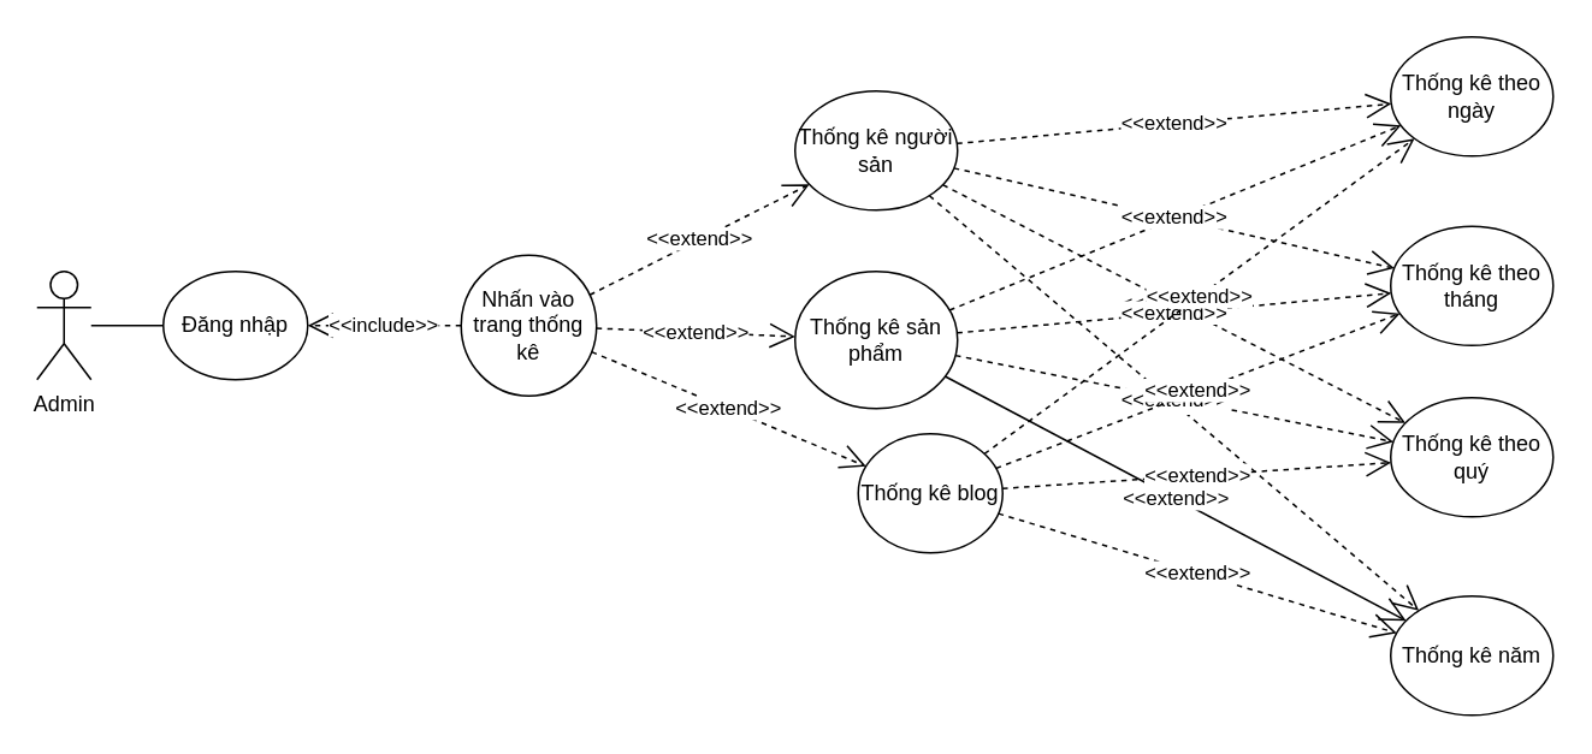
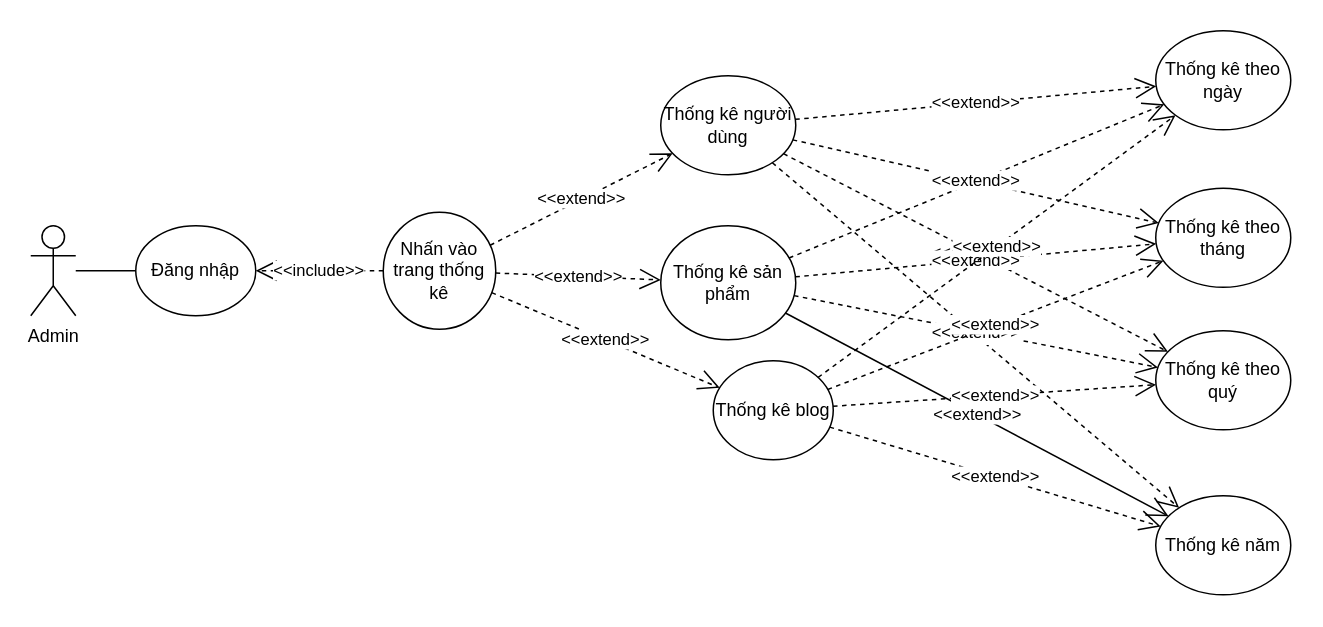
  <mxCell id="0" />
  <mxCell id="1" parent="0" />
  <mxCell id="2" value="Admin" style="shape=umlActor;verticalLabelPosition=bottom;verticalAlign=top;html=1;outlineConnect=0;" vertex="1" parent="1"><mxGeometry x="20" y="150" width="30" height="60" as="geometry" /></mxCell>
  <mxCell id="3" value="Nhấn vào trang thống kê" style="ellipse;whiteSpace=wrap;html=1;" vertex="1" parent="1"><mxGeometry x="255" y="141" width="75" height="78" as="geometry" /></mxCell>
  <mxCell id="4" value="" style="endArrow=none;html=1;rounded=0;" edge="1" parent="1" source="2" target="5"><mxGeometry width="50" height="50" relative="1" as="geometry"><mxPoint x="5" y="154" as="sourcePoint" /><mxPoint x="220" y="154" as="targetPoint" /></mxGeometry></mxCell>
  <mxCell id="5" value="Đăng nhập" style="ellipse;whiteSpace=wrap;html=1;" vertex="1" parent="1"><mxGeometry x="90" y="150" width="80" height="60" as="geometry" /></mxCell>
  <mxCell id="6" value="&amp;lt;&amp;lt;include&amp;gt;&amp;gt;" style="endArrow=open;endSize=12;dashed=1;html=1;rounded=0;strokeColor=default;align=center;verticalAlign=middle;fontFamily=Helvetica;fontSize=11;fontColor=default;labelBackgroundColor=default;edgeStyle=none;" edge="1" parent="1" source="3" target="5"><mxGeometry width="160" relative="1" as="geometry"><mxPoint x="125" y="105" as="sourcePoint" /><mxPoint x="35" y="145" as="targetPoint" /><mxPoint as="offset" /></mxGeometry></mxCell>
- <mxCell id="7" value="Thống kê người sản" style="ellipse;whiteSpace=wrap;html=1;" vertex="1" parent="1"><mxGeometry x="440" y="50" width="90" height="66" as="geometry" /></mxCell>
+ <mxCell id="7" value="Thống kê người dùng" style="ellipse;whiteSpace=wrap;html=1;" vertex="1" parent="1"><mxGeometry x="440" y="50" width="90" height="66" as="geometry" /></mxCell>
  <mxCell id="8" value="&amp;lt;&amp;lt;extend&amp;gt;&amp;gt;" style="endArrow=open;endSize=12;dashed=1;html=1;rounded=0;strokeColor=default;align=center;verticalAlign=middle;fontFamily=Helvetica;fontSize=11;fontColor=default;labelBackgroundColor=default;edgeStyle=none;" edge="1" parent="1" source="3" target="7"><mxGeometry width="160" relative="1" as="geometry"><mxPoint x="290" y="189" as="sourcePoint" /><mxPoint x="180" y="185" as="targetPoint" /><mxPoint as="offset" /></mxGeometry></mxCell>
  <mxCell id="9" value="Thống kê sản phẩm" style="ellipse;whiteSpace=wrap;html=1;" vertex="1" parent="1"><mxGeometry x="440" y="150" width="90" height="76" as="geometry" /></mxCell>
  <mxCell id="10" value="Thống kê blog" style="ellipse;whiteSpace=wrap;html=1;" vertex="1" parent="1"><mxGeometry x="475" y="240" width="80" height="66" as="geometry" /></mxCell>
  <mxCell id="11" value="&amp;lt;&amp;lt;extend&amp;gt;&amp;gt;" style="endArrow=open;endSize=12;dashed=1;html=1;rounded=0;strokeColor=default;align=center;verticalAlign=middle;fontFamily=Helvetica;fontSize=11;fontColor=default;labelBackgroundColor=default;edgeStyle=none;" edge="1" parent="1" source="3" target="9"><mxGeometry width="160" relative="1" as="geometry"><mxPoint x="363" y="175" as="sourcePoint" /><mxPoint x="455" y="147" as="targetPoint" /><mxPoint as="offset" /></mxGeometry></mxCell>
  <mxCell id="12" value="&amp;lt;&amp;lt;extend&amp;gt;&amp;gt;" style="endArrow=open;endSize=12;dashed=1;html=1;rounded=0;strokeColor=default;align=center;verticalAlign=middle;fontFamily=Helvetica;fontSize=11;fontColor=default;labelBackgroundColor=default;edgeStyle=none;" edge="1" parent="1" source="3" target="10"><mxGeometry width="160" relative="1" as="geometry"><mxPoint x="373" y="185" as="sourcePoint" /><mxPoint x="465" y="157" as="targetPoint" /><mxPoint as="offset" /></mxGeometry></mxCell>
  <mxCell id="13" value="Thống kê theo ngày" style="ellipse;whiteSpace=wrap;html=1;" vertex="1" parent="1"><mxGeometry x="770" y="20" width="90" height="66" as="geometry" /></mxCell>
  <mxCell id="14" value="Thống kê theo tháng" style="ellipse;whiteSpace=wrap;html=1;" vertex="1" parent="1"><mxGeometry x="770" y="125" width="90" height="66" as="geometry" /></mxCell>
  <mxCell id="15" value="Thống kê theo quý" style="ellipse;whiteSpace=wrap;html=1;" vertex="1" parent="1"><mxGeometry x="770" y="220" width="90" height="66" as="geometry" /></mxCell>
  <mxCell id="16" value="&amp;lt;&amp;lt;extend&amp;gt;&amp;gt;" style="endArrow=open;endSize=12;dashed=1;html=1;rounded=0;strokeColor=default;align=center;verticalAlign=middle;fontFamily=Helvetica;fontSize=11;fontColor=default;labelBackgroundColor=default;edgeStyle=none;" edge="1" parent="1" source="7" target="14"><mxGeometry width="160" relative="1" as="geometry"><mxPoint x="339" y="189" as="sourcePoint" /><mxPoint x="453" y="155" as="targetPoint" /><mxPoint as="offset" /></mxGeometry></mxCell>
  <mxCell id="17" value="&amp;lt;&amp;lt;extend&amp;gt;&amp;gt;" style="endArrow=open;endSize=12;dashed=1;html=1;rounded=0;strokeColor=default;align=center;verticalAlign=middle;fontFamily=Helvetica;fontSize=11;fontColor=default;labelBackgroundColor=default;edgeStyle=none;" edge="1" parent="1" source="7" target="13"><mxGeometry width="160" relative="1" as="geometry"><mxPoint x="349" y="199" as="sourcePoint" /><mxPoint x="463" y="165" as="targetPoint" /><mxPoint as="offset" /></mxGeometry></mxCell>
  <mxCell id="18" value="&amp;lt;&amp;lt;extend&amp;gt;&amp;gt;" style="endArrow=open;endSize=12;dashed=1;html=1;rounded=0;strokeColor=default;align=center;verticalAlign=middle;fontFamily=Helvetica;fontSize=11;fontColor=default;labelBackgroundColor=default;edgeStyle=none;" edge="1" parent="1" source="7" target="15"><mxGeometry width="160" relative="1" as="geometry"><mxPoint x="359" y="209" as="sourcePoint" /><mxPoint x="473" y="175" as="targetPoint" /><mxPoint as="offset" /></mxGeometry></mxCell>
  <mxCell id="19" value="Thống kê năm" style="ellipse;whiteSpace=wrap;html=1;" vertex="1" parent="1"><mxGeometry x="770" y="330" width="90" height="66" as="geometry" /></mxCell>
  <mxCell id="20" value="&amp;lt;&amp;lt;extend&amp;gt;&amp;gt;" style="endArrow=open;endSize=12;dashed=1;html=1;rounded=0;strokeColor=default;align=center;verticalAlign=middle;fontFamily=Helvetica;fontSize=11;fontColor=default;labelBackgroundColor=default;edgeStyle=none;" edge="1" parent="1" source="7" target="19"><mxGeometry width="160" relative="1" as="geometry"><mxPoint x="522" y="170" as="sourcePoint" /><mxPoint x="678" y="326" as="targetPoint" /><mxPoint as="offset" /></mxGeometry></mxCell>
  <mxCell id="21" value="&amp;lt;&amp;lt;extend&amp;gt;&amp;gt;" style="endArrow=open;endSize=12;dashed=1;html=1;rounded=0;strokeColor=default;align=center;verticalAlign=middle;fontFamily=Helvetica;fontSize=11;fontColor=default;labelBackgroundColor=default;edgeStyle=none;" edge="1" parent="1" source="9" target="14"><mxGeometry width="160" relative="1" as="geometry"><mxPoint x="532" y="162" as="sourcePoint" /><mxPoint x="668" y="229" as="targetPoint" /><mxPoint as="offset" /></mxGeometry></mxCell>
  <mxCell id="22" value="&amp;lt;&amp;lt;extend&amp;gt;&amp;gt;" style="endArrow=open;endSize=12;dashed=1;html=1;rounded=0;strokeColor=default;align=center;verticalAlign=middle;fontFamily=Helvetica;fontSize=11;fontColor=default;labelBackgroundColor=default;edgeStyle=none;" edge="1" parent="1" source="9" target="13"><mxGeometry width="160" relative="1" as="geometry"><mxPoint x="540" y="143" as="sourcePoint" /><mxPoint x="660" y="143" as="targetPoint" /><mxPoint as="offset" /></mxGeometry></mxCell>
  <mxCell id="23" value="&amp;lt;&amp;lt;extend&amp;gt;&amp;gt;" style="endArrow=open;endSize=12;dashed=1;html=1;rounded=0;strokeColor=default;align=center;verticalAlign=middle;fontFamily=Helvetica;fontSize=11;fontColor=default;labelBackgroundColor=default;edgeStyle=none;" edge="1" parent="1" source="9" target="15"><mxGeometry width="160" relative="1" as="geometry"><mxPoint x="523" y="169" as="sourcePoint" /><mxPoint x="677" y="307" as="targetPoint" /><mxPoint as="offset" /></mxGeometry></mxCell>
  <mxCell id="24" value="&amp;lt;&amp;lt;extend&amp;gt;&amp;gt;" style="endArrow=open;endSize=12;dashed=0;html=1;rounded=0;strokeColor=default;align=center;verticalAlign=middle;fontFamily=Helvetica;fontSize=11;fontColor=default;labelBackgroundColor=default;edgeStyle=none;" edge="1" parent="1" source="9" target="19"><mxGeometry width="160" relative="1" as="geometry"><mxPoint x="517" y="172" as="sourcePoint" /><mxPoint x="683" y="394" as="targetPoint" /><mxPoint as="offset" /></mxGeometry></mxCell>
  <mxCell id="25" value="&amp;lt;&amp;lt;extend&amp;gt;&amp;gt;" style="endArrow=open;endSize=12;dashed=1;html=1;rounded=0;strokeColor=default;align=center;verticalAlign=middle;fontFamily=Helvetica;fontSize=11;fontColor=default;labelBackgroundColor=default;edgeStyle=none;" edge="1" parent="1" source="10" target="19"><mxGeometry width="160" relative="1" as="geometry"><mxPoint x="527" y="275" as="sourcePoint" /><mxPoint x="710" y="440" as="targetPoint" /><mxPoint as="offset" /></mxGeometry></mxCell>
  <mxCell id="26" value="&amp;lt;&amp;lt;extend&amp;gt;&amp;gt;" style="endArrow=open;endSize=12;dashed=1;html=1;rounded=0;strokeColor=default;align=center;verticalAlign=middle;fontFamily=Helvetica;fontSize=11;fontColor=default;labelBackgroundColor=default;edgeStyle=none;" edge="1" parent="1" source="10" target="15"><mxGeometry width="160" relative="1" as="geometry"><mxPoint x="537" y="285" as="sourcePoint" /><mxPoint x="716" y="438" as="targetPoint" /><mxPoint as="offset" /></mxGeometry></mxCell>
  <mxCell id="27" value="&amp;lt;&amp;lt;extend&amp;gt;&amp;gt;" style="endArrow=open;endSize=12;dashed=1;html=1;rounded=0;strokeColor=default;align=center;verticalAlign=middle;fontFamily=Helvetica;fontSize=11;fontColor=default;labelBackgroundColor=default;edgeStyle=none;" edge="1" parent="1" source="10" target="14"><mxGeometry width="160" relative="1" as="geometry"><mxPoint x="547" y="295" as="sourcePoint" /><mxPoint x="726" y="448" as="targetPoint" /><mxPoint as="offset" /></mxGeometry></mxCell>
  <mxCell id="28" value="&amp;lt;&amp;lt;extend&amp;gt;&amp;gt;" style="endArrow=open;endSize=12;dashed=1;html=1;rounded=0;strokeColor=default;align=center;verticalAlign=middle;fontFamily=Helvetica;fontSize=11;fontColor=default;labelBackgroundColor=default;edgeStyle=none;" edge="1" parent="1" source="10" target="13"><mxGeometry width="160" relative="1" as="geometry"><mxPoint x="557" y="305" as="sourcePoint" /><mxPoint x="736" y="458" as="targetPoint" /><mxPoint as="offset" /></mxGeometry></mxCell>
